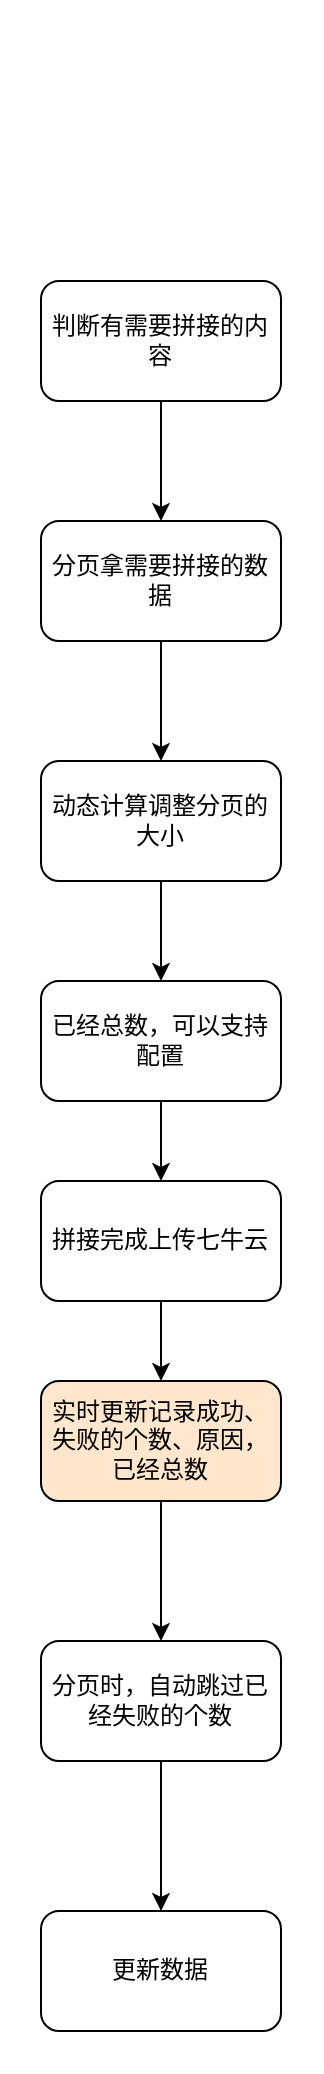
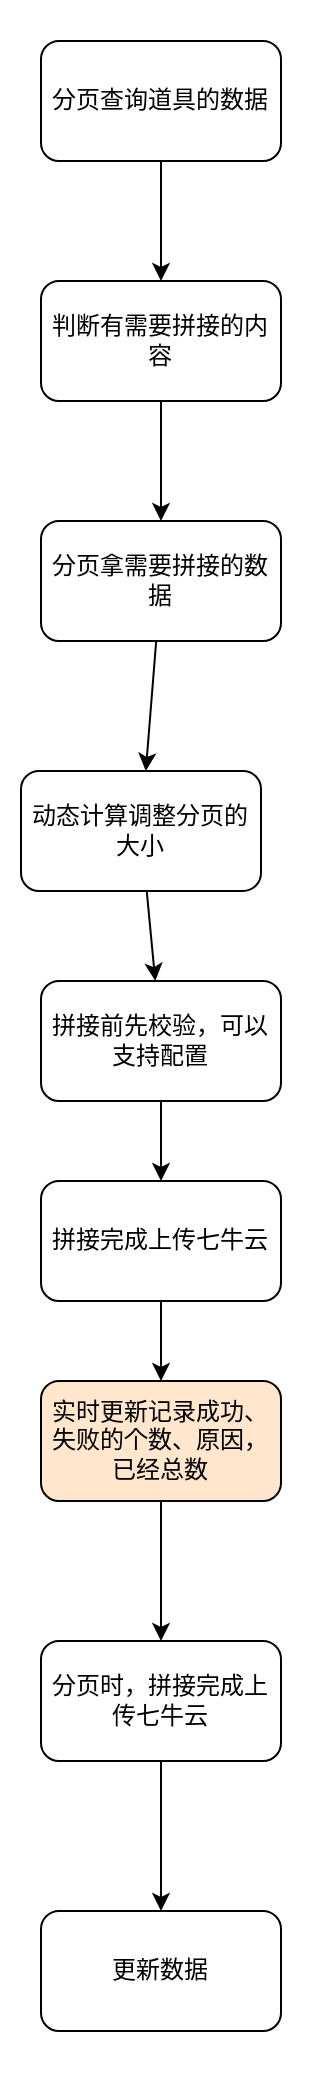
  <mxCell id="0" />
  <mxCell id="1" parent="0" />
+ <mxCell id="2" value="" style="edgeStyle=none;html=1;" edge="1" parent="1" source="3" target="5"><mxGeometry relative="1" as="geometry" /></mxCell>
+ <mxCell id="3" value="分页查询道具的数据" style="rounded=1;whiteSpace=wrap;html=1;" vertex="1" parent="1"><mxGeometry x="20" y="20" width="120" height="60" as="geometry" /></mxCell>
  <mxCell id="4" value="" style="edgeStyle=none;html=1;" edge="1" parent="1" source="5" target="7"><mxGeometry relative="1" as="geometry" /></mxCell>
  <mxCell id="5" value="判断有需要拼接的内容" style="rounded=1;whiteSpace=wrap;html=1;" vertex="1" parent="1"><mxGeometry x="20" y="140" width="120" height="60" as="geometry" /></mxCell>
  <mxCell id="6" value="" style="edgeStyle=none;html=1;" edge="1" parent="1" source="7" target="9"><mxGeometry relative="1" as="geometry" /></mxCell>
  <mxCell id="7" value="分页拿需要拼接的数据" style="rounded=1;whiteSpace=wrap;html=1;" vertex="1" parent="1"><mxGeometry x="20" y="260" width="120" height="60" as="geometry" /></mxCell>
  <mxCell id="8" value="" style="edgeStyle=none;html=1;" edge="1" parent="1" source="9" target="13"><mxGeometry relative="1" as="geometry" /></mxCell>
- <mxCell id="9" value="动态计算调整分页的大小" style="rounded=1;whiteSpace=wrap;html=1;" vertex="1" parent="1"><mxGeometry x="20" y="380" width="120" height="60" as="geometry" /></mxCell>
+ <mxCell id="9" value="动态计算调整分页的大小" style="rounded=1;whiteSpace=wrap;html=1;" vertex="1" parent="1"><mxGeometry x="10" y="385" width="120" height="60" as="geometry" /></mxCell>
  <mxCell id="10" value="" style="edgeStyle=none;html=1;" edge="1" parent="1" source="11" target="17"><mxGeometry relative="1" as="geometry" /></mxCell>
  <mxCell id="11" value="实时更新记录成功、失败的个数、原因，已经总数" style="rounded=1;whiteSpace=wrap;html=1;fillColor=#ffe6cc;" vertex="1" parent="1"><mxGeometry x="20" y="690" width="120" height="60" as="geometry" /></mxCell>
  <mxCell id="12" value="" style="edgeStyle=none;html=1;" edge="1" parent="1" source="13" target="15"><mxGeometry relative="1" as="geometry" /></mxCell>
- <mxCell id="13" value="已经总数，可以支持配置" style="rounded=1;whiteSpace=wrap;html=1;" vertex="1" parent="1"><mxGeometry x="20" y="490" width="120" height="60" as="geometry" /></mxCell>
+ <mxCell id="13" value="拼接前先校验，可以支持配置" style="rounded=1;whiteSpace=wrap;html=1;" vertex="1" parent="1"><mxGeometry x="20" y="490" width="120" height="60" as="geometry" /></mxCell>
  <mxCell id="14" value="" style="edgeStyle=none;html=1;" edge="1" parent="1" source="15" target="11"><mxGeometry relative="1" as="geometry" /></mxCell>
  <mxCell id="15" value="拼接完成上传七牛云" style="rounded=1;whiteSpace=wrap;html=1;" vertex="1" parent="1"><mxGeometry x="20" y="590" width="120" height="60" as="geometry" /></mxCell>
  <mxCell id="16" value="" style="edgeStyle=none;html=1;" edge="1" parent="1" source="17" target="18"><mxGeometry relative="1" as="geometry" /></mxCell>
- <mxCell id="17" value="分页时，自动跳过已经失败的个数" style="rounded=1;whiteSpace=wrap;html=1;" vertex="1" parent="1"><mxGeometry x="20" y="820" width="120" height="60" as="geometry" /></mxCell>
+ <mxCell id="17" value="分页时，拼接完成上传七牛云" style="rounded=1;whiteSpace=wrap;html=1;" vertex="1" parent="1"><mxGeometry x="20" y="820" width="120" height="60" as="geometry" /></mxCell>
  <mxCell id="18" value="更新数据" style="rounded=1;whiteSpace=wrap;html=1;" vertex="1" parent="1"><mxGeometry x="20" y="955" width="120" height="60" as="geometry" /></mxCell>
